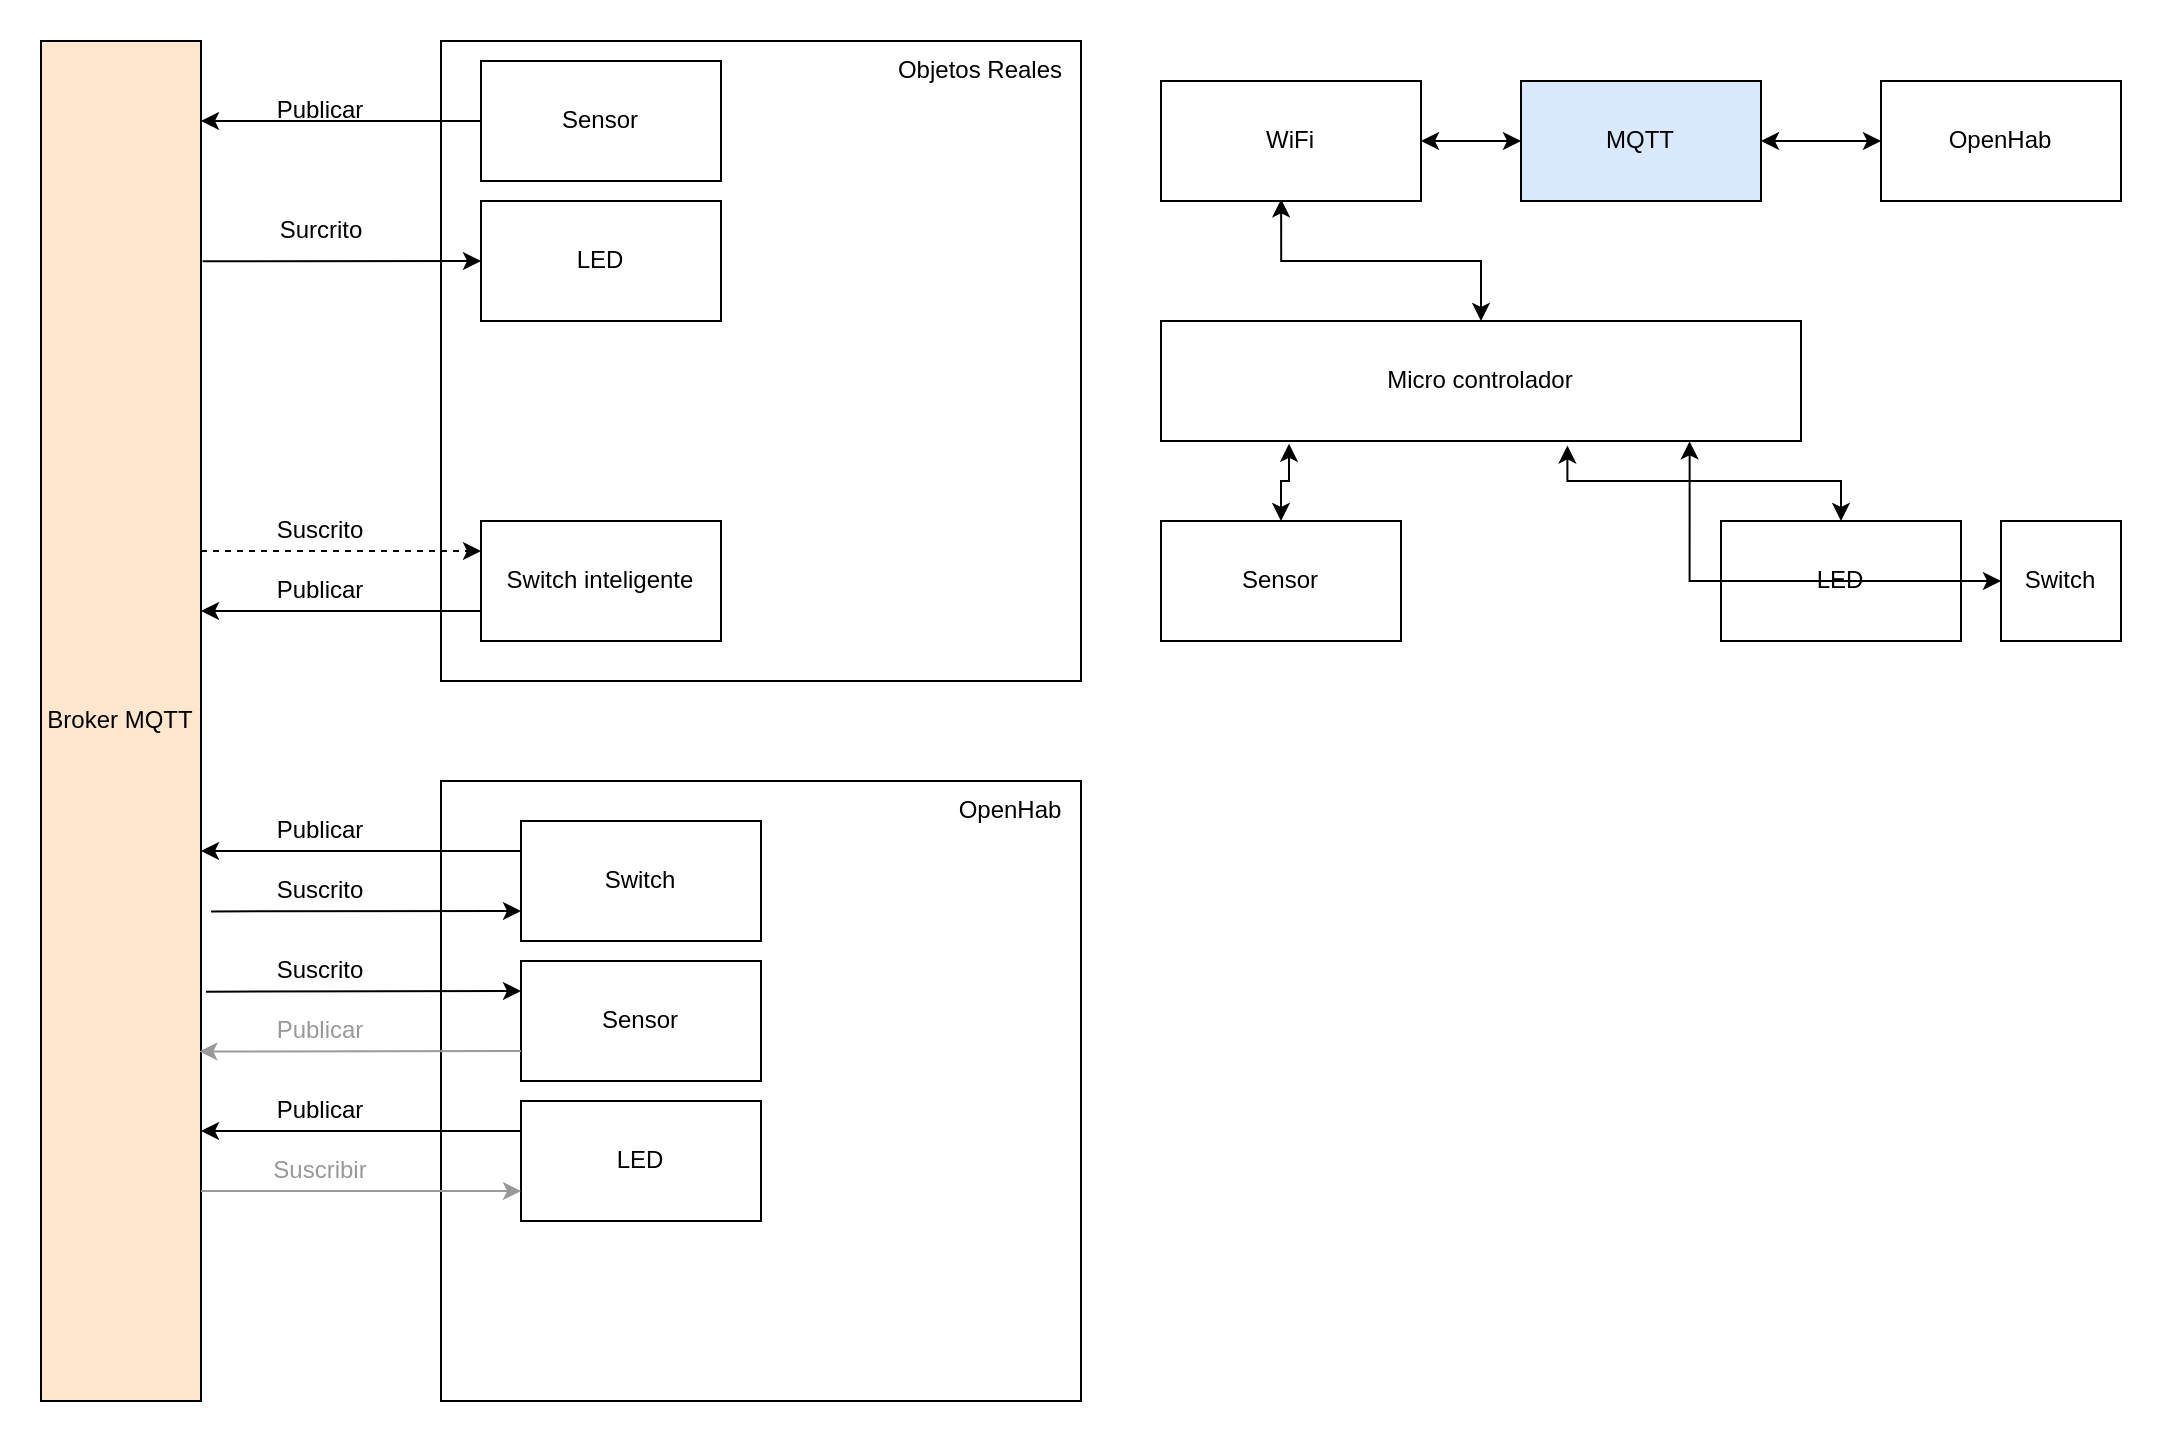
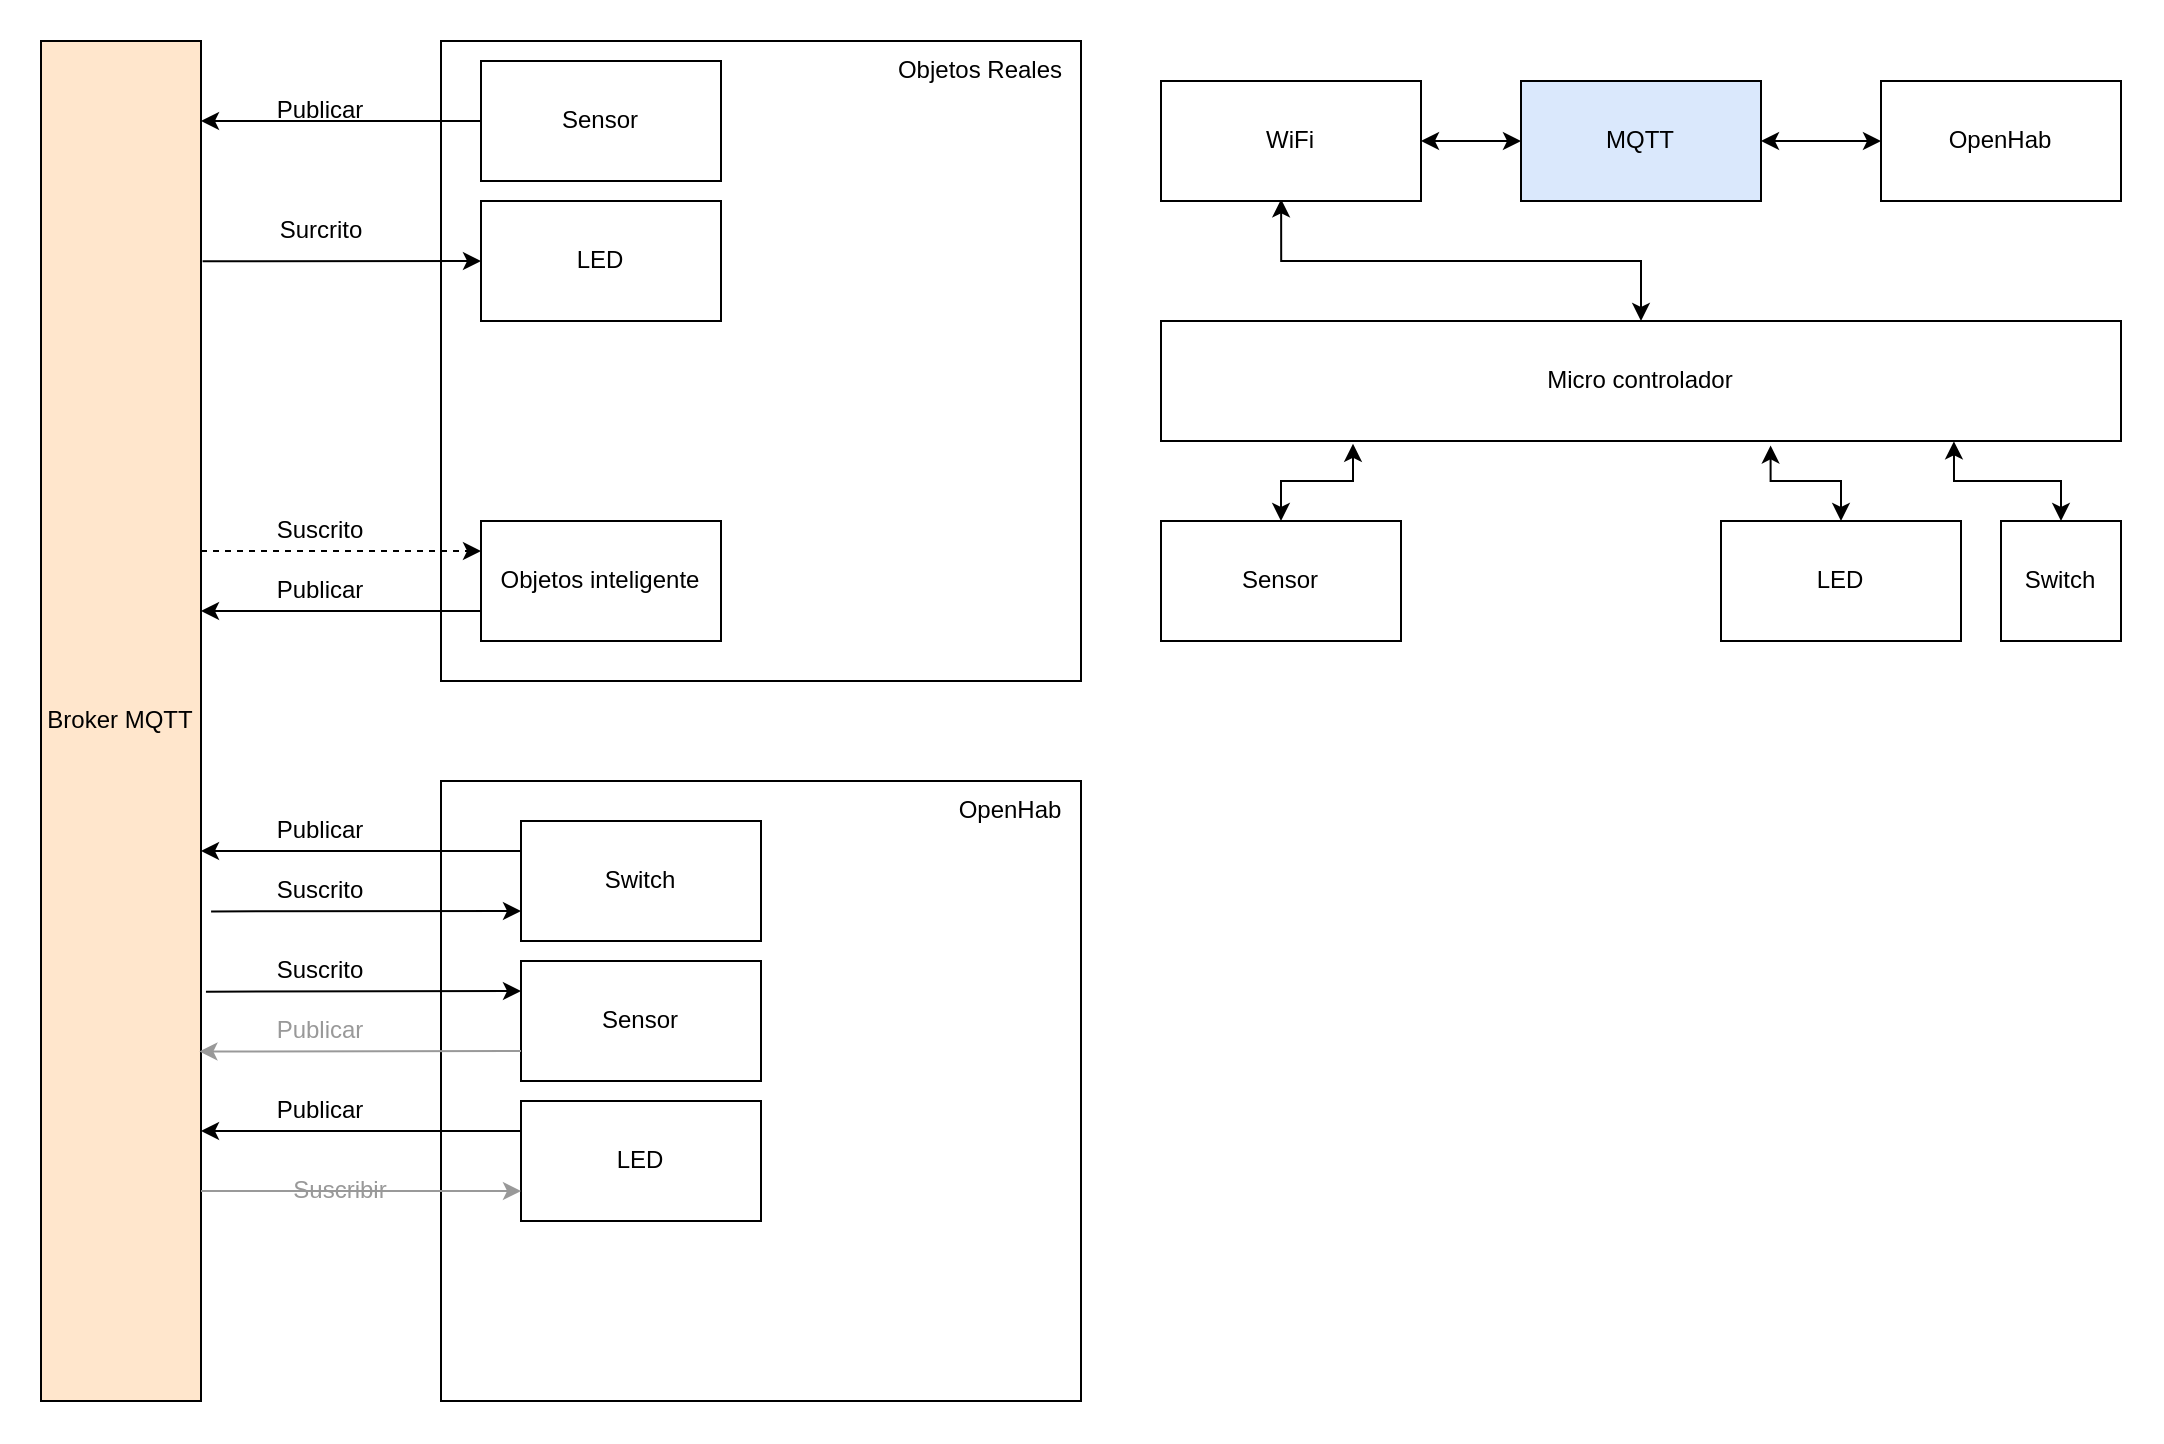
  <mxCell id="0" />
  <mxCell id="1" parent="0" />
  <mxCell id="2" value="" style="rounded=0;whiteSpace=wrap;html=1;" vertex="1" parent="1"><mxGeometry x="220" y="390" width="320" height="310" as="geometry" /></mxCell>
  <mxCell id="3" value="" style="rounded=0;whiteSpace=wrap;html=1;" vertex="1" parent="1"><mxGeometry x="220" y="20" width="320" height="320" as="geometry" /></mxCell>
  <mxCell id="4" value="Sensor" style="rounded=0;whiteSpace=wrap;html=1;" vertex="1" parent="1"><mxGeometry x="240" y="30" width="120" height="60" as="geometry" /></mxCell>
  <mxCell id="5" value="LED" style="rounded=0;whiteSpace=wrap;html=1;" vertex="1" parent="1"><mxGeometry x="240" y="100" width="120" height="60" as="geometry" /></mxCell>
  <mxCell id="6" value="Switch" style="rounded=0;whiteSpace=wrap;html=1;" vertex="1" parent="1"><mxGeometry x="260" y="410" width="120" height="60" as="geometry" /></mxCell>
  <mxCell id="7" value="Broker MQTT" style="rounded=0;whiteSpace=wrap;html=1;fillColor=#ffe6cc;" vertex="1" parent="1"><mxGeometry x="20" y="20" width="80" height="680" as="geometry" /></mxCell>
  <mxCell id="8" value="Publicar" style="text;html=1;strokeColor=none;fillColor=none;align=center;verticalAlign=middle;whiteSpace=wrap;rounded=0;" vertex="1" parent="1"><mxGeometry x="130" y="40" width="60" height="30" as="geometry" /></mxCell>
  <mxCell id="9" value="" style="endArrow=classic;html=1;rounded=0;exitX=1.01;exitY=0.162;exitDx=0;exitDy=0;exitPerimeter=0;" edge="1" parent="1" source="7"><mxGeometry width="50" height="50" relative="1" as="geometry"><mxPoint x="140" y="150" as="sourcePoint" /><mxPoint x="240" y="130" as="targetPoint" /></mxGeometry></mxCell>
  <mxCell id="10" value="Surcrito" style="text;html=1;align=center;verticalAlign=middle;resizable=0;points=[];autosize=1;strokeColor=none;fillColor=none;" vertex="1" parent="1"><mxGeometry x="130" y="100" width="60" height="30" as="geometry" /></mxCell>
  <mxCell id="11" value="Objetos Reales" style="text;html=1;strokeColor=none;fillColor=none;align=center;verticalAlign=middle;whiteSpace=wrap;rounded=0;" vertex="1" parent="1"><mxGeometry x="440" y="20" width="100" height="30" as="geometry" /></mxCell>
  <mxCell id="12" value="&lt;div&gt;OpenHab&lt;/div&gt;" style="text;html=1;strokeColor=none;fillColor=none;align=center;verticalAlign=middle;whiteSpace=wrap;rounded=0;" vertex="1" parent="1"><mxGeometry x="440" y="390" width="130" height="30" as="geometry" /></mxCell>
  <mxCell id="13" value="" style="endArrow=classic;html=1;rounded=0;exitX=0;exitY=0.25;exitDx=0;exitDy=0;" edge="1" parent="1" source="6"><mxGeometry width="50" height="50" relative="1" as="geometry"><mxPoint x="290" y="310" as="sourcePoint" /><mxPoint x="100" y="425" as="targetPoint" /></mxGeometry></mxCell>
  <mxCell id="14" value="Publicar" style="text;html=1;strokeColor=none;fillColor=none;align=center;verticalAlign=middle;whiteSpace=wrap;rounded=0;" vertex="1" parent="1"><mxGeometry x="130" y="400" width="60" height="30" as="geometry" /></mxCell>
- <mxCell id="15" value="Switch inteligente" style="rounded=0;whiteSpace=wrap;html=1;" vertex="1" parent="1"><mxGeometry x="240" y="260" width="120" height="60" as="geometry" /></mxCell>
+ <mxCell id="15" value="Objetos inteligente" style="rounded=0;whiteSpace=wrap;html=1;" vertex="1" parent="1"><mxGeometry x="240" y="260" width="120" height="60" as="geometry" /></mxCell>
  <mxCell id="16" value="" style="endArrow=classic;html=1;rounded=0;exitX=1;exitY=0.375;exitDx=0;exitDy=0;exitPerimeter=0;entryX=0;entryY=0.25;entryDx=0;entryDy=0;dashed=1;" edge="1" parent="1" source="7" target="15"><mxGeometry width="50" height="50" relative="1" as="geometry"><mxPoint x="150" y="310" as="sourcePoint" /><mxPoint x="200" y="260" as="targetPoint" /></mxGeometry></mxCell>
  <mxCell id="17" value="Suscrito" style="text;html=1;strokeColor=none;fillColor=none;align=center;verticalAlign=middle;whiteSpace=wrap;rounded=0;" vertex="1" parent="1"><mxGeometry x="130" y="250" width="60" height="30" as="geometry" /></mxCell>
  <mxCell id="18" value="" style="endArrow=classic;html=1;rounded=0;exitX=0;exitY=0.75;exitDx=0;exitDy=0;" edge="1" parent="1" source="15"><mxGeometry width="50" height="50" relative="1" as="geometry"><mxPoint x="140" y="350" as="sourcePoint" /><mxPoint x="100" y="305" as="targetPoint" /></mxGeometry></mxCell>
  <mxCell id="19" value="" style="endArrow=classic;html=1;rounded=0;exitX=1.063;exitY=0.64;exitDx=0;exitDy=0;exitPerimeter=0;entryX=0;entryY=0.75;entryDx=0;entryDy=0;" edge="1" parent="1" source="7" target="6"><mxGeometry width="50" height="50" relative="1" as="geometry"><mxPoint x="290" y="310" as="sourcePoint" /><mxPoint x="340" y="260" as="targetPoint" /></mxGeometry></mxCell>
  <mxCell id="20" value="Publicar" style="text;html=1;strokeColor=none;fillColor=none;align=center;verticalAlign=middle;whiteSpace=wrap;rounded=0;" vertex="1" parent="1"><mxGeometry x="130" y="280" width="60" height="30" as="geometry" /></mxCell>
  <mxCell id="21" value="&lt;div&gt;Suscrito&lt;/div&gt;" style="text;html=1;strokeColor=none;fillColor=none;align=center;verticalAlign=middle;whiteSpace=wrap;rounded=0;" vertex="1" parent="1"><mxGeometry x="130" y="430" width="60" height="30" as="geometry" /></mxCell>
  <mxCell id="22" value="Sensor" style="rounded=0;whiteSpace=wrap;html=1;" vertex="1" parent="1"><mxGeometry x="260" y="480" width="120" height="60" as="geometry" /></mxCell>
  <mxCell id="23" value="LED" style="rounded=0;whiteSpace=wrap;html=1;" vertex="1" parent="1"><mxGeometry x="260" y="550" width="120" height="60" as="geometry" /></mxCell>
  <mxCell id="24" value="" style="endArrow=classic;html=1;rounded=0;exitX=0;exitY=0.5;exitDx=0;exitDy=0;" edge="1" parent="1" source="4"><mxGeometry width="50" height="50" relative="1" as="geometry"><mxPoint x="210" y="80" as="sourcePoint" /><mxPoint x="100" y="60" as="targetPoint" /><Array as="points"><mxPoint x="170" y="60" /></Array></mxGeometry></mxCell>
  <mxCell id="25" value="" style="endArrow=classic;html=1;rounded=0;entryX=0;entryY=0.25;entryDx=0;entryDy=0;exitX=1.031;exitY=0.699;exitDx=0;exitDy=0;exitPerimeter=0;" edge="1" parent="1" source="7" target="22"><mxGeometry width="50" height="50" relative="1" as="geometry"><mxPoint x="110" y="495" as="sourcePoint" /><mxPoint x="340" y="340" as="targetPoint" /></mxGeometry></mxCell>
  <mxCell id="26" value="Suscrito" style="text;html=1;strokeColor=none;fillColor=none;align=center;verticalAlign=middle;whiteSpace=wrap;rounded=0;" vertex="1" parent="1"><mxGeometry x="130" y="470" width="60" height="30" as="geometry" /></mxCell>
  <mxCell id="27" value="" style="endArrow=classic;html=1;rounded=0;exitX=0;exitY=0.25;exitDx=0;exitDy=0;" edge="1" parent="1" source="23"><mxGeometry width="50" height="50" relative="1" as="geometry"><mxPoint x="140" y="600" as="sourcePoint" /><mxPoint x="100" y="565" as="targetPoint" /></mxGeometry></mxCell>
  <mxCell id="28" value="Publicar" style="text;html=1;strokeColor=none;fillColor=none;align=center;verticalAlign=middle;whiteSpace=wrap;rounded=0;" vertex="1" parent="1"><mxGeometry x="130" y="540" width="60" height="30" as="geometry" /></mxCell>
  <mxCell id="29" value="" style="endArrow=classic;html=1;rounded=0;entryX=0;entryY=0.75;entryDx=0;entryDy=0;strokeColor=#999999;" edge="1" parent="1" target="23"><mxGeometry width="50" height="50" relative="1" as="geometry"><mxPoint x="100" y="595" as="sourcePoint" /><mxPoint x="210" y="600" as="targetPoint" /></mxGeometry></mxCell>
- <mxCell id="30" value="&lt;div&gt;Suscribir&lt;/div&gt;" style="text;html=1;strokeColor=none;fillColor=none;align=center;verticalAlign=middle;whiteSpace=wrap;rounded=0;fontColor=#999999;" vertex="1" parent="1"><mxGeometry x="130" y="570" width="60" height="30" as="geometry" /></mxCell>
+ <mxCell id="30" value="&lt;div&gt;Suscribir&lt;/div&gt;" style="text;html=1;strokeColor=none;fillColor=none;align=center;verticalAlign=middle;whiteSpace=wrap;rounded=0;fontColor=#999999;" vertex="1" parent="1"><mxGeometry x="140" y="580" width="60" height="30" as="geometry" /></mxCell>
  <mxCell id="31" value="" style="endArrow=classic;html=1;rounded=0;entryX=0.99;entryY=0.743;entryDx=0;entryDy=0;entryPerimeter=0;exitX=0;exitY=0.75;exitDx=0;exitDy=0;strokeColor=#999999;" edge="1" parent="1" source="22" target="7"><mxGeometry width="50" height="50" relative="1" as="geometry"><mxPoint x="260" y="520" as="sourcePoint" /><mxPoint x="190" y="640" as="targetPoint" /></mxGeometry></mxCell>
  <mxCell id="32" value="Publicar" style="text;html=1;strokeColor=none;fillColor=none;align=center;verticalAlign=middle;whiteSpace=wrap;rounded=0;fontColor=#999999;" vertex="1" parent="1"><mxGeometry x="130" y="500" width="60" height="30" as="geometry" /></mxCell>
  <mxCell id="33" value="" style="edgeStyle=orthogonalEdgeStyle;rounded=0;orthogonalLoop=1;jettySize=auto;html=1;fontColor=#000000;strokeColor=none;entryX=0.125;entryY=1;entryDx=0;entryDy=0;entryPerimeter=0;endArrow=classic;endFill=1;startArrow=classic;startFill=1;" edge="1" parent="1" source="35" target="37"><mxGeometry relative="1" as="geometry" /></mxCell>
  <mxCell id="34" value="" style="edgeStyle=orthogonalEdgeStyle;rounded=0;orthogonalLoop=1;jettySize=auto;html=1;fontColor=#000000;startArrow=classic;startFill=1;endArrow=classic;endFill=1;strokeColor=#000000;entryX=0.2;entryY=1.023;entryDx=0;entryDy=0;entryPerimeter=0;" edge="1" parent="1" source="35" target="37"><mxGeometry relative="1" as="geometry" /></mxCell>
  <mxCell id="35" value="Sensor" style="rounded=0;whiteSpace=wrap;html=1;fontColor=#000000;" vertex="1" parent="1"><mxGeometry x="580" y="260" width="120" height="60" as="geometry" /></mxCell>
  <mxCell id="36" style="edgeStyle=orthogonalEdgeStyle;rounded=0;orthogonalLoop=1;jettySize=auto;html=1;entryX=0.462;entryY=0.986;entryDx=0;entryDy=0;entryPerimeter=0;fontColor=#000000;startArrow=classic;startFill=1;endArrow=classic;endFill=1;strokeColor=#000000;" edge="1" parent="1" source="37" target="43"><mxGeometry relative="1" as="geometry" /></mxCell>
- <mxCell id="37" value="Micro controlador" style="rounded=0;whiteSpace=wrap;html=1;fontColor=#000000;" vertex="1" parent="1"><mxGeometry x="580" y="160" width="320" height="60" as="geometry" /></mxCell>
+ <mxCell id="37" value="Micro controlador" style="rounded=0;whiteSpace=wrap;html=1;fontColor=#000000;" vertex="1" parent="1"><mxGeometry x="580" y="160" width="480" height="60" as="geometry" /></mxCell>
  <mxCell id="38" value="" style="edgeStyle=orthogonalEdgeStyle;rounded=0;orthogonalLoop=1;jettySize=auto;html=1;fontColor=#000000;startArrow=classic;startFill=1;endArrow=classic;endFill=1;strokeColor=#000000;entryX=0.635;entryY=1.037;entryDx=0;entryDy=0;entryPerimeter=0;" edge="1" parent="1" source="39" target="37"><mxGeometry relative="1" as="geometry" /></mxCell>
  <mxCell id="39" value="LED" style="rounded=0;whiteSpace=wrap;html=1;fontColor=#000000;" vertex="1" parent="1"><mxGeometry x="860" y="260" width="120" height="60" as="geometry" /></mxCell>
  <mxCell id="40" value="" style="edgeStyle=orthogonalEdgeStyle;rounded=0;orthogonalLoop=1;jettySize=auto;html=1;fontColor=#000000;startArrow=classic;startFill=1;endArrow=classic;endFill=1;strokeColor=#000000;entryX=0.826;entryY=1.003;entryDx=0;entryDy=0;entryPerimeter=0;" edge="1" parent="1" source="41" target="37"><mxGeometry relative="1" as="geometry"><mxPoint x="930" y="230" as="targetPoint" /></mxGeometry></mxCell>
  <mxCell id="41" value="Switch" style="rounded=0;whiteSpace=wrap;html=1;fontColor=#000000;" vertex="1" parent="1"><mxGeometry x="1000" y="260" width="60" height="60" as="geometry" /></mxCell>
  <mxCell id="42" value="" style="edgeStyle=orthogonalEdgeStyle;rounded=0;orthogonalLoop=1;jettySize=auto;html=1;fontColor=#000000;startArrow=classic;startFill=1;endArrow=classic;endFill=1;strokeColor=#000000;" edge="1" parent="1" source="43" target="45"><mxGeometry relative="1" as="geometry" /></mxCell>
  <mxCell id="43" value="&lt;div&gt;WiFi&lt;/div&gt;" style="rounded=0;whiteSpace=wrap;html=1;fontColor=#000000;" vertex="1" parent="1"><mxGeometry x="580" y="40" width="130" height="60" as="geometry" /></mxCell>
  <mxCell id="44" value="" style="edgeStyle=orthogonalEdgeStyle;rounded=0;orthogonalLoop=1;jettySize=auto;html=1;fontColor=#000000;startArrow=classic;startFill=1;endArrow=classic;endFill=1;strokeColor=#000000;" edge="1" parent="1" source="45" target="46"><mxGeometry relative="1" as="geometry" /></mxCell>
  <mxCell id="45" value="MQTT" style="rounded=0;whiteSpace=wrap;html=1;fontColor=#000000;fillColor=#dae8fc;" vertex="1" parent="1"><mxGeometry x="760" y="40" width="120" height="60" as="geometry" /></mxCell>
  <mxCell id="46" value="OpenHab" style="rounded=0;whiteSpace=wrap;html=1;fontColor=#000000;" vertex="1" parent="1"><mxGeometry x="940" y="40" width="120" height="60" as="geometry" /></mxCell>
